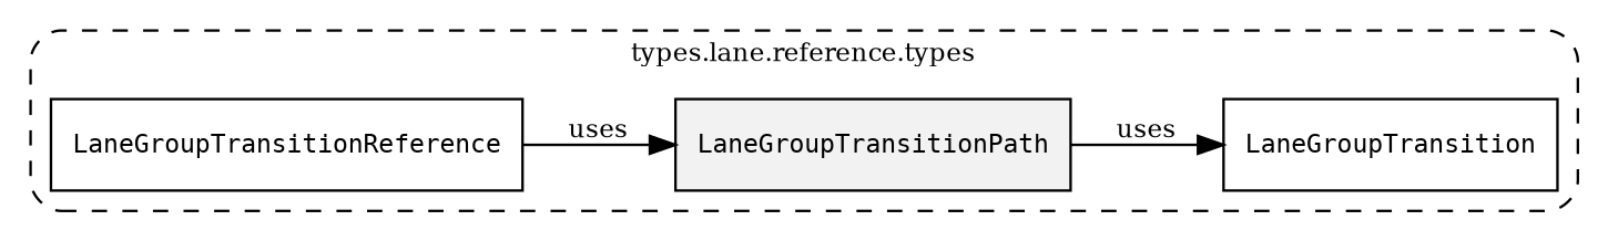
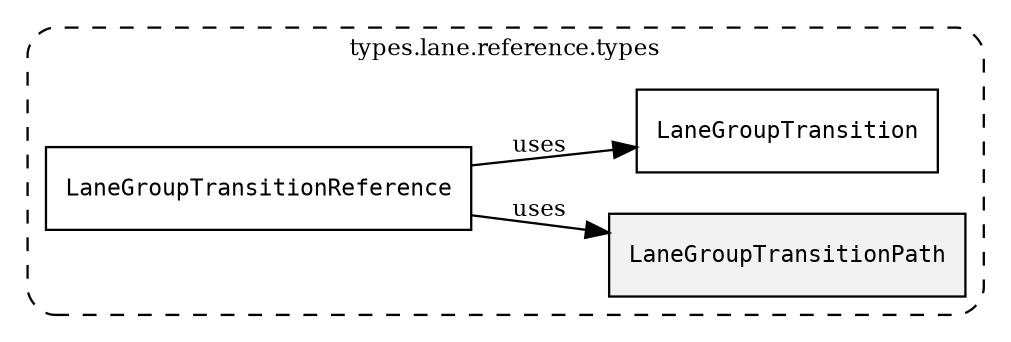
  digraph {
    fontsize=10
    rankdir=LR
    node [fontsize=10 shape=box]
    edge [fontsize=10]
    n1 [fillcolor="#0000000D" label=<<font face="monospace"><table align="center" border="0" cellspacing="0" cellpadding="0"><tr><td href="../../../content/packages/nds.lane.reference.types.html#Structure-LaneGroupTransitionPath" title="Structure defined in nds.lane.reference.types">LaneGroupTransitionPath</td></tr></table></font>> style=filled]
    n2 [label=<<font face="monospace"><table align="center" border="0" cellspacing="0" cellpadding="0"><tr><td href="../../../content/packages/nds.lane.reference.types.html#Structure-LaneGroupTransition" title="Structure defined in nds.lane.reference.types">LaneGroupTransition</td></tr></table></font>>]
    n3 [label=<<font face="monospace"><table align="center" border="0" cellspacing="0" cellpadding="0"><tr><td href="../../../content/packages/nds.lane.reference.types.html#Structure-LaneGroupTransitionReference" title="Structure defined in nds.lane.reference.types">LaneGroupTransitionReference</td></tr></table></font>>]
    subgraph cluster_1 {
      label="types.lane.reference.types"
      style="dashed, rounded"
      n1
      n2
      n3
    }
-   n1 -> n2 [label=uses]
+   n3 -> n2 [label=uses]
    n3 -> n1 [label=uses]
  }
